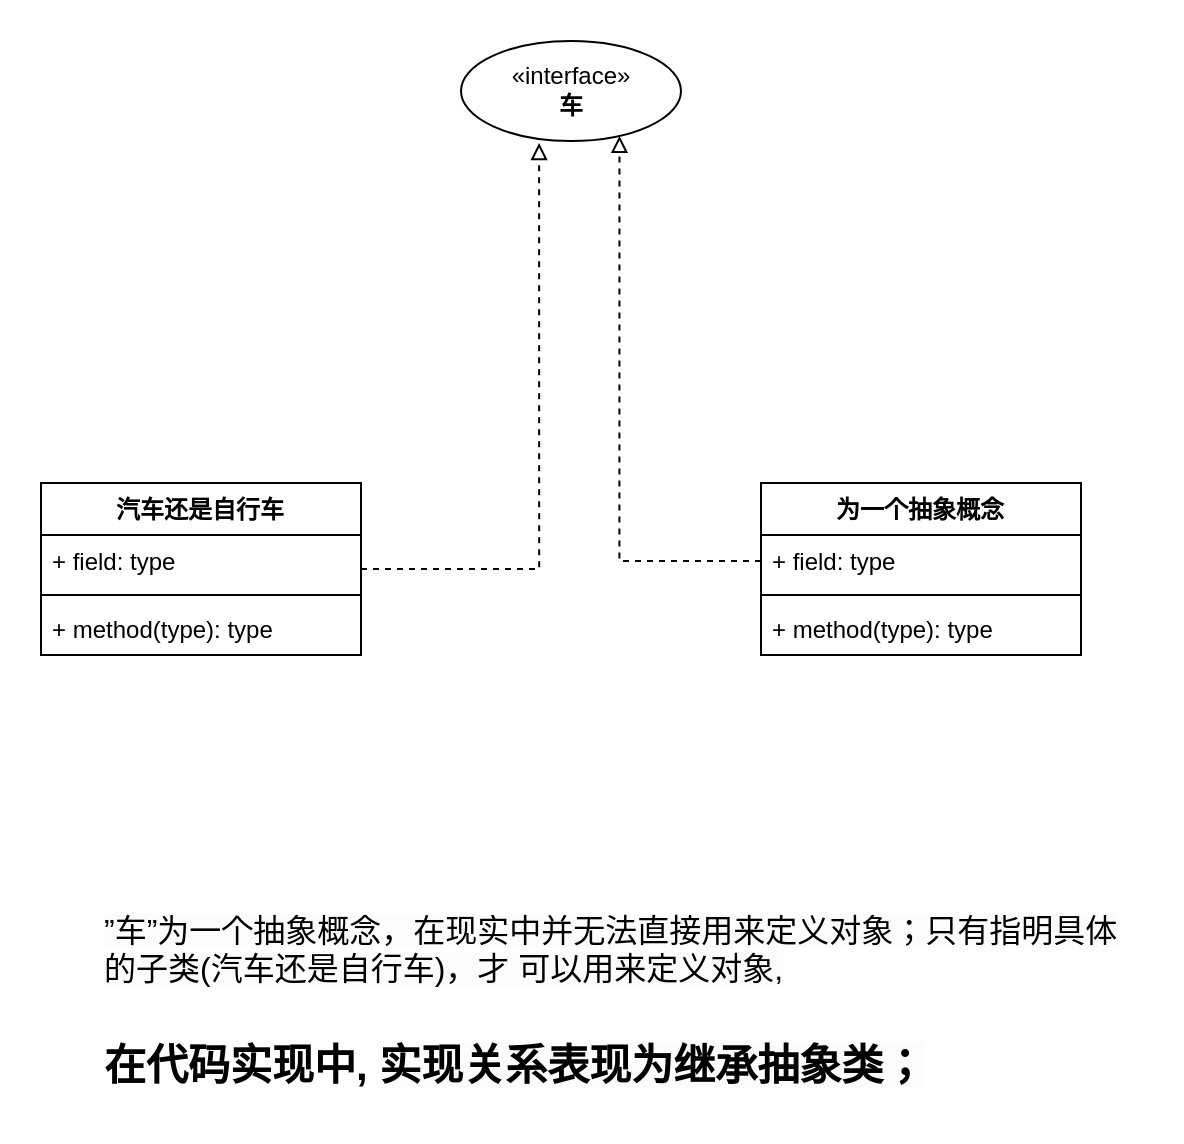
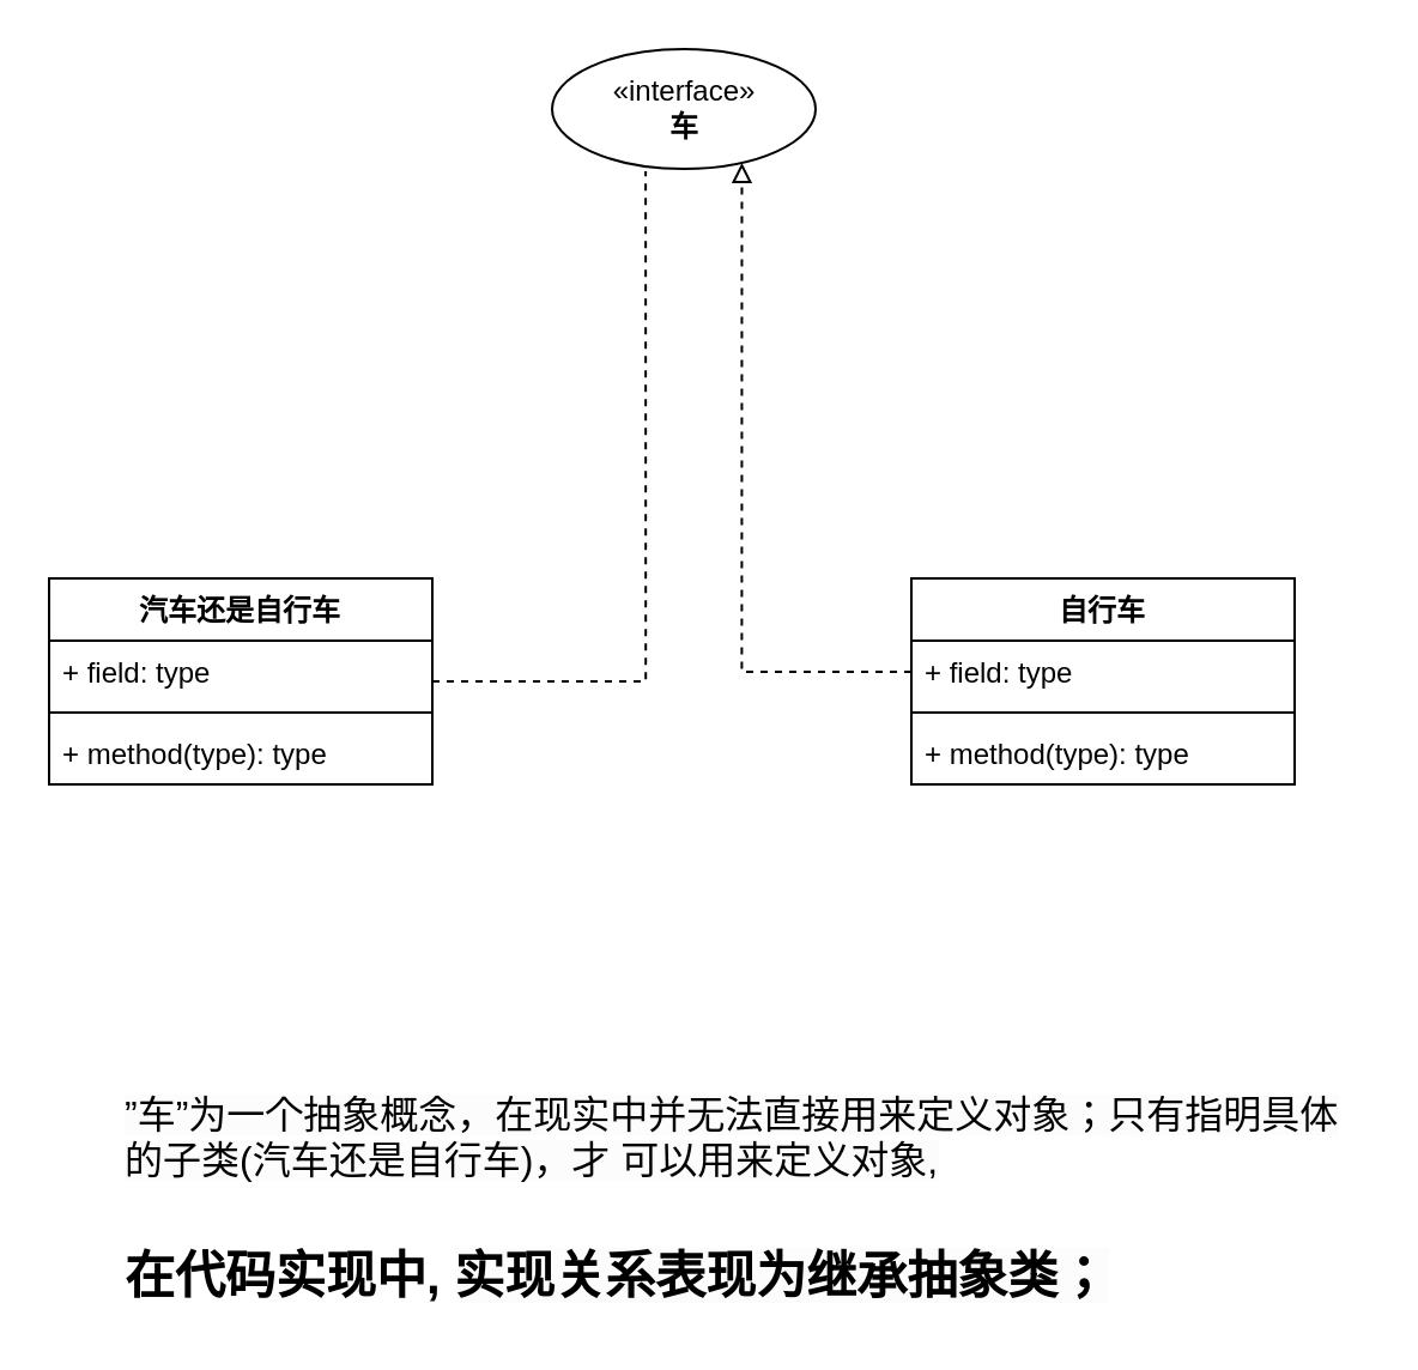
  <mxCell id="0" />
  <mxCell id="1" parent="0" />
  <mxCell id="2" value="«interface»&lt;br&gt;&lt;b&gt;车&lt;/b&gt;" style="ellipse;html=1;" vertex="1" parent="1"><mxGeometry x="230" y="20" width="110" height="50" as="geometry" /></mxCell>
- <mxCell id="3" value="为一个抽象概念" style="swimlane;fontStyle=1;align=center;verticalAlign=top;childLayout=stackLayout;horizontal=1;startSize=26;horizontalStack=0;resizeParent=1;resizeParentMax=0;resizeLast=0;collapsible=1;marginBottom=0;" vertex="1" parent="1"><mxGeometry x="380" y="241" width="160" height="86" as="geometry" /></mxCell>
+ <mxCell id="3" value="自行车" style="swimlane;fontStyle=1;align=center;verticalAlign=top;childLayout=stackLayout;horizontal=1;startSize=26;horizontalStack=0;resizeParent=1;resizeParentMax=0;resizeLast=0;collapsible=1;marginBottom=0;" vertex="1" parent="1"><mxGeometry x="380" y="241" width="160" height="86" as="geometry" /></mxCell>
  <mxCell id="4" value="+ field: type" style="text;strokeColor=none;fillColor=none;align=left;verticalAlign=top;spacingLeft=4;spacingRight=4;overflow=hidden;rotatable=0;points=[[0,0.5],[1,0.5]];portConstraint=eastwest;" vertex="1" parent="3"><mxGeometry y="26" width="160" height="26" as="geometry" /></mxCell>
  <mxCell id="5" value="" style="line;strokeWidth=1;fillColor=none;align=left;verticalAlign=middle;spacingTop=-1;spacingLeft=3;spacingRight=3;rotatable=0;labelPosition=right;points=[];portConstraint=eastwest;" vertex="1" parent="3"><mxGeometry y="52" width="160" height="8" as="geometry" /></mxCell>
  <mxCell id="6" value="+ method(type): type" style="text;strokeColor=none;fillColor=none;align=left;verticalAlign=top;spacingLeft=4;spacingRight=4;overflow=hidden;rotatable=0;points=[[0,0.5],[1,0.5]];portConstraint=eastwest;" vertex="1" parent="3"><mxGeometry y="60" width="160" height="26" as="geometry" /></mxCell>
- <mxCell id="7" style="edgeStyle=orthogonalEdgeStyle;rounded=0;orthogonalLoop=1;jettySize=auto;html=1;entryX=0.355;entryY=1.02;entryDx=0;entryDy=0;entryPerimeter=0;dashed=1;endArrow=block;endFill=0;" edge="1" parent="1" source="8" target="2"><mxGeometry relative="1" as="geometry"><mxPoint x="270" y="80" as="targetPoint" /></mxGeometry></mxCell>
+ <mxCell id="7" style="edgeStyle=orthogonalEdgeStyle;rounded=0;orthogonalLoop=1;jettySize=auto;html=1;entryX=0.355;entryY=1.02;entryDx=0;entryDy=0;entryPerimeter=0;dashed=1;endArrow=none;endFill=0;" edge="1" parent="1" source="8" target="2"><mxGeometry relative="1" as="geometry"><mxPoint x="270" y="80" as="targetPoint" /></mxGeometry></mxCell>
  <mxCell id="8" value="汽车还是自行车" style="swimlane;fontStyle=1;align=center;verticalAlign=top;childLayout=stackLayout;horizontal=1;startSize=26;horizontalStack=0;resizeParent=1;resizeParentMax=0;resizeLast=0;collapsible=1;marginBottom=0;" vertex="1" parent="1"><mxGeometry x="20" y="241" width="160" height="86" as="geometry" /></mxCell>
  <mxCell id="9" value="+ field: type" style="text;strokeColor=none;fillColor=none;align=left;verticalAlign=top;spacingLeft=4;spacingRight=4;overflow=hidden;rotatable=0;points=[[0,0.5],[1,0.5]];portConstraint=eastwest;" vertex="1" parent="8"><mxGeometry y="26" width="160" height="26" as="geometry" /></mxCell>
  <mxCell id="10" value="" style="line;strokeWidth=1;fillColor=none;align=left;verticalAlign=middle;spacingTop=-1;spacingLeft=3;spacingRight=3;rotatable=0;labelPosition=right;points=[];portConstraint=eastwest;" vertex="1" parent="8"><mxGeometry y="52" width="160" height="8" as="geometry" /></mxCell>
  <mxCell id="11" value="+ method(type): type" style="text;strokeColor=none;fillColor=none;align=left;verticalAlign=top;spacingLeft=4;spacingRight=4;overflow=hidden;rotatable=0;points=[[0,0.5],[1,0.5]];portConstraint=eastwest;" vertex="1" parent="8"><mxGeometry y="60" width="160" height="26" as="geometry" /></mxCell>
  <mxCell id="12" style="edgeStyle=orthogonalEdgeStyle;rounded=0;orthogonalLoop=1;jettySize=auto;html=1;exitX=0;exitY=0.5;exitDx=0;exitDy=0;entryX=0.75;entryY=1;entryDx=0;entryDy=0;dashed=1;endArrow=block;endFill=0;" edge="1" parent="1" source="4" target="2"><mxGeometry relative="1" as="geometry" /></mxCell>
  <mxCell id="13" value="&lt;span style=&quot;font-family: &amp;#34;lato&amp;#34; , , &amp;#34;helvetica neue&amp;#34; , &amp;#34;arial&amp;#34; , sans-serif ; font-size: 16px ; background-color: rgb(252 , 252 , 252)&quot;&gt;”车”为一个抽象概念，在现实中并无法直接用来定义对象；只有指明具体的子类(汽车还是自行车)，才 可以用来定义对象,&lt;br&gt;&lt;/span&gt;&lt;b style=&quot;font-size: 22px&quot;&gt;&lt;br&gt;&lt;/b&gt;&lt;b style=&quot;font-size: 21px&quot;&gt;&lt;span&gt;在代码实现中,&amp;nbsp;&lt;/span&gt;&lt;span style=&quot;font-family: &amp;#34;lato&amp;#34; , , &amp;#34;helvetica neue&amp;#34; , &amp;#34;arial&amp;#34; , sans-serif ; background-color: rgb(252 , 252 , 252)&quot;&gt;实现关系表现为继承抽象类；&lt;/span&gt;&lt;/b&gt;" style="text;html=1;strokeColor=none;fillColor=none;align=left;verticalAlign=middle;whiteSpace=wrap;rounded=0;" vertex="1" parent="1"><mxGeometry x="50" y="450" width="520" height="100" as="geometry" /></mxCell>
